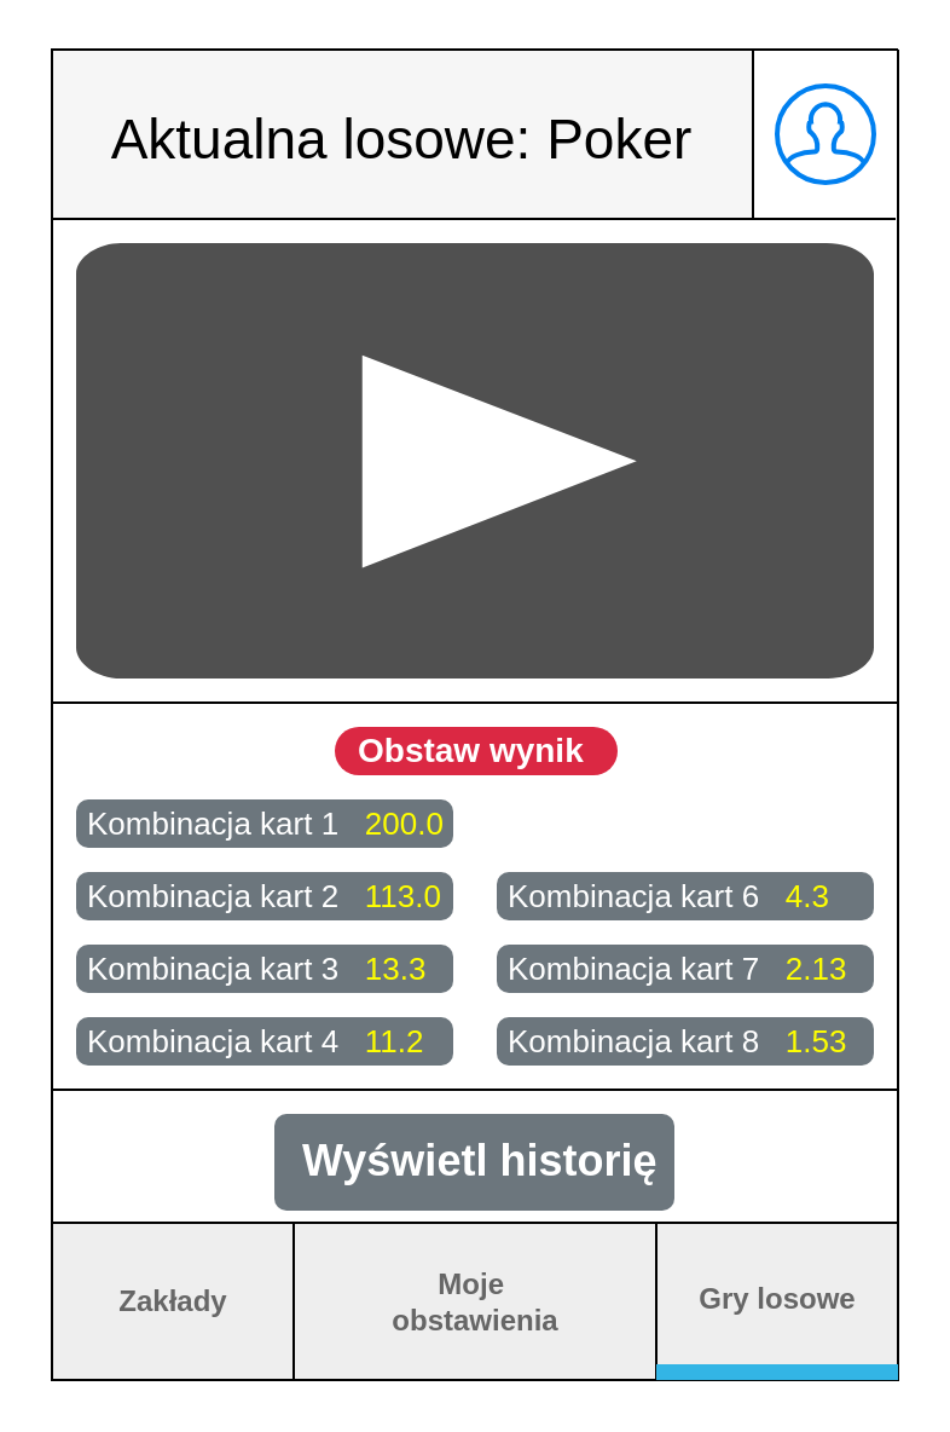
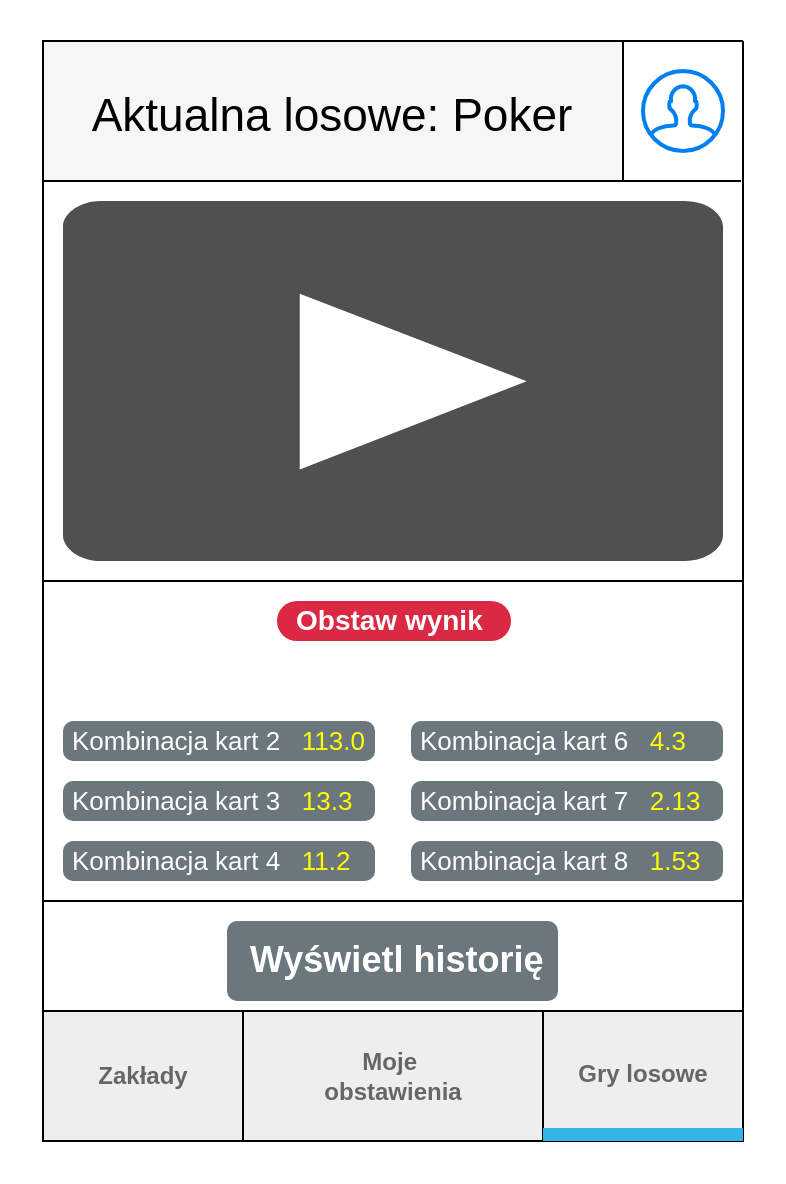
  <mxCell id="0" />
  <mxCell id="1" parent="0" />
  <mxCell id="2" value="" style="endArrow=none;html=1;rounded=0;" parent="1" edge="1"><mxGeometry width="50" height="50" relative="1" as="geometry"><mxPoint y="90" as="sourcePoint" x="21" /><mxPoint x="370" y="90" as="targetPoint" /></mxGeometry></mxCell>
  <mxCell id="3" value="" style="endArrow=none;html=1;rounded=0;exitX=-0.001;exitY=0.002;exitDx=0;exitDy=0;exitPerimeter=0;entryX=0;entryY=1;entryDx=0;entryDy=0;" parent="1" edge="1"><mxGeometry width="50" height="50" relative="1" as="geometry"><mxPoint x="20.65" y="505.13" as="sourcePoint" /><mxPoint y="505" as="targetPoint" x="21" /></mxGeometry></mxCell>
  <mxCell id="4" value="" style="strokeWidth=1;html=1;shadow=0;dashed=0;shape=mxgraph.android.rrect;rSize=0;fillColor=#eeeeee;strokeColor=default;" parent="1" vertex="1"><mxGeometry y="505" width="350" height="65" as="geometry" x="21" /></mxCell>
  <mxCell id="5" value="" style="strokeWidth=1;html=1;shadow=0;dashed=0;shape=mxgraph.android.anchor;fontStyle=1;fontColor=#666666;" parent="4" vertex="1"><mxGeometry width="50" height="65" as="geometry" /></mxCell>
  <mxCell id="6" value="Zakłady" style="strokeWidth=1;html=1;shadow=0;dashed=0;shape=mxgraph.android.rrect;rSize=0;fontStyle=1;fillColor=none;strokeColor=default;fontColor=#666666;" parent="4" vertex="1"><mxGeometry width="100" height="65" as="geometry" /></mxCell>
  <mxCell id="7" value="Gry losowe" style="strokeWidth=1;html=1;shadow=0;dashed=0;shape=mxgraph.android.anchor;fontStyle=1;fontColor=#666666;strokeColor=default;" parent="4" vertex="1"><mxGeometry x="250" y="-0.001" width="100" height="65" as="geometry" /></mxCell>
  <mxCell id="8" value="&lt;div&gt;Moje&amp;nbsp;&lt;/div&gt;&lt;div&gt;obstawienia&lt;/div&gt;" style="strokeWidth=1;html=1;shadow=0;dashed=0;shape=mxgraph.android.anchor;fontStyle=1;fontColor=#666666;strokeColor=default;" parent="4" vertex="1"><mxGeometry x="124" width="102.5" height="65" as="geometry" /></mxCell>
  <mxCell id="9" value="" style="endArrow=none;html=1;rounded=0;" parent="4" edge="1"><mxGeometry width="50" height="50" relative="1" as="geometry"><mxPoint x="250" as="sourcePoint" /><mxPoint x="250" y="65" as="targetPoint" /></mxGeometry></mxCell>
  <mxCell id="10" value="" style="group" parent="1" vertex="1" connectable="0"><mxGeometry y="20" width="350" height="490" as="geometry" x="21" /></mxCell>
  <mxCell id="11" value="" style="endArrow=none;html=1;rounded=0;exitX=0;exitY=0;exitDx=0;exitDy=0;" parent="10" edge="1"><mxGeometry width="50" height="50" relative="1" as="geometry"><mxPoint y="490" as="sourcePoint" /><mxPoint as="targetPoint" /></mxGeometry></mxCell>
  <mxCell id="12" value="" style="endArrow=none;html=1;rounded=0;" parent="10" edge="1"><mxGeometry width="50" height="50" relative="1" as="geometry"><mxPoint x="350" y="490" as="sourcePoint" /><mxPoint x="350" as="targetPoint" /></mxGeometry></mxCell>
  <mxCell id="13" value="" style="endArrow=none;html=1;rounded=0;" parent="10" edge="1"><mxGeometry width="50" height="50" relative="1" as="geometry"><mxPoint as="sourcePoint" /><mxPoint x="350" as="targetPoint" /></mxGeometry></mxCell>
  <mxCell id="14" value="Aktualna losowe: Poker" style="shape=rect;fillColor=#F6F6F6;strokeColor=default;fontSize=23;" parent="10" vertex="1"><mxGeometry width="290" height="70" as="geometry" /></mxCell>
  <mxCell id="15" value="" style="html=1;verticalLabelPosition=bottom;align=center;labelBackgroundColor=#ffffff;verticalAlign=top;strokeWidth=2;strokeColor=#0080F0;shadow=0;dashed=0;shape=mxgraph.ios7.icons.user;" parent="10" vertex="1"><mxGeometry x="300" y="15" width="40" height="40" as="geometry" /></mxCell>
  <mxCell id="16" value="" style="endArrow=none;html=1;rounded=0;" edge="1" parent="10"><mxGeometry width="50" height="50" relative="1" as="geometry"><mxPoint y="270" as="sourcePoint" /><mxPoint x="350" y="270" as="targetPoint" /></mxGeometry></mxCell>
  <mxCell id="17" value="" style="sketch=0;pointerEvents=1;shadow=0;dashed=0;html=1;strokeColor=none;fillColor=#505050;labelPosition=center;verticalLabelPosition=bottom;verticalAlign=top;outlineConnect=0;align=center;shape=mxgraph.office.concepts.video_play;" vertex="1" parent="10"><mxGeometry x="10" y="80" width="330" height="180" as="geometry" /></mxCell>
  <mxCell id="18" value="Obstaw wynik" style="rounded=1;whiteSpace=wrap;html=1;arcSize=50;strokeColor=none;strokeWidth=1;fillColor=#DB2843;fontColor=#FFFFFF;whiteSpace=wrap;align=left;verticalAlign=middle;spacingLeft=0;fontStyle=1;fontSize=14;spacing=10;" vertex="1" parent="10"><mxGeometry x="117" y="280" width="117" height="20" as="geometry" /></mxCell>
  <mxCell id="19" value="" style="group" vertex="1" connectable="0" parent="10"><mxGeometry x="10" y="310" width="330" height="110" as="geometry" /></mxCell>
- <mxCell id="20" value="Kombinacja kart 1&amp;nbsp; &amp;nbsp;&lt;font style=&quot;color: rgb(255, 255, 0);&quot;&gt;200.0&lt;/font&gt;" style="html=1;shadow=0;dashed=0;shape=mxgraph.bootstrap.rrect;rSize=5;strokeColor=none;strokeWidth=1;fillColor=#6C767D;fontColor=#FFFFFF;whiteSpace=wrap;align=left;verticalAlign=middle;spacingLeft=0;fontStyle=0;fontSize=13;spacing=5;" vertex="1" parent="19"><mxGeometry width="156" height="20" as="geometry" /></mxCell>
  <mxCell id="21" value="Kombinacja kart 2&amp;nbsp; &amp;nbsp;&lt;font style=&quot;color: rgb(255, 255, 0);&quot;&gt;113.0&lt;/font&gt;" style="html=1;shadow=0;dashed=0;shape=mxgraph.bootstrap.rrect;rSize=5;strokeColor=none;strokeWidth=1;fillColor=#6C767D;fontColor=#FFFFFF;whiteSpace=wrap;align=left;verticalAlign=middle;spacingLeft=0;fontStyle=0;fontSize=13;spacing=5;" vertex="1" parent="19"><mxGeometry y="30" width="156" height="20" as="geometry" /></mxCell>
  <mxCell id="22" value="Kombinacja kart 3&amp;nbsp; &amp;nbsp;&lt;font style=&quot;color: rgb(255, 255, 0);&quot;&gt;13.3&lt;/font&gt;" style="html=1;shadow=0;dashed=0;shape=mxgraph.bootstrap.rrect;rSize=5;strokeColor=none;strokeWidth=1;fillColor=#6C767D;fontColor=#FFFFFF;whiteSpace=wrap;align=left;verticalAlign=middle;spacingLeft=0;fontStyle=0;fontSize=13;spacing=5;" vertex="1" parent="19"><mxGeometry y="60" width="156" height="20" as="geometry" /></mxCell>
  <mxCell id="23" value="Kombinacja kart 4&amp;nbsp; &amp;nbsp;&lt;font style=&quot;color: rgb(255, 255, 0);&quot;&gt;11.2&lt;/font&gt;" style="html=1;shadow=0;dashed=0;shape=mxgraph.bootstrap.rrect;rSize=5;strokeColor=none;strokeWidth=1;fillColor=#6C767D;fontColor=#FFFFFF;whiteSpace=wrap;align=left;verticalAlign=middle;spacingLeft=0;fontStyle=0;fontSize=13;spacing=5;" vertex="1" parent="19"><mxGeometry y="90" width="156" height="20" as="geometry" /></mxCell>
  <mxCell id="24" value="Kombinacja kart 6&amp;nbsp; &amp;nbsp;&lt;font style=&quot;color: rgb(255, 255, 0);&quot;&gt;4.3&lt;/font&gt;" style="html=1;shadow=0;dashed=0;shape=mxgraph.bootstrap.rrect;rSize=5;strokeColor=none;strokeWidth=1;fillColor=#6C767D;fontColor=#FFFFFF;whiteSpace=wrap;align=left;verticalAlign=middle;spacingLeft=0;fontStyle=0;fontSize=13;spacing=5;" vertex="1" parent="19"><mxGeometry x="174" y="30" width="156" height="20" as="geometry" /></mxCell>
  <mxCell id="25" value="Kombinacja kart 7&amp;nbsp; &amp;nbsp;&lt;font style=&quot;color: rgb(255, 255, 0);&quot;&gt;2.13&lt;/font&gt;" style="html=1;shadow=0;dashed=0;shape=mxgraph.bootstrap.rrect;rSize=5;strokeColor=none;strokeWidth=1;fillColor=#6C767D;fontColor=#FFFFFF;whiteSpace=wrap;align=left;verticalAlign=middle;spacingLeft=0;fontStyle=0;fontSize=13;spacing=5;" vertex="1" parent="19"><mxGeometry x="174" y="60" width="156" height="20" as="geometry" /></mxCell>
  <mxCell id="26" value="Kombinacja kart 8&amp;nbsp; &amp;nbsp;&lt;font style=&quot;color: rgb(255, 255, 0);&quot;&gt;1.53&lt;/font&gt;" style="html=1;shadow=0;dashed=0;shape=mxgraph.bootstrap.rrect;rSize=5;strokeColor=none;strokeWidth=1;fillColor=#6C767D;fontColor=#FFFFFF;whiteSpace=wrap;align=left;verticalAlign=middle;spacingLeft=0;fontStyle=0;fontSize=13;spacing=5;" vertex="1" parent="19"><mxGeometry x="174" y="90" width="156" height="20" as="geometry" /></mxCell>
  <mxCell id="27" value="Wyświetl historię" style="html=1;shadow=0;dashed=0;shape=mxgraph.bootstrap.rrect;rSize=5;strokeColor=none;strokeWidth=1;fillColor=#6C767D;fontColor=#FFFFFF;whiteSpace=wrap;align=left;verticalAlign=middle;spacingLeft=10;fontStyle=1;fontSize=18;" vertex="1" parent="10"><mxGeometry x="92" y="440" width="165.5" height="40" as="geometry" /></mxCell>
  <mxCell id="28" value="" style="strokeWidth=1;html=1;shadow=0;dashed=0;shape=mxgraph.android.rrect;rSize=0;fillColor=#33b5e5;strokeColor=none;" parent="1" vertex="1"><mxGeometry x="271" y="563.5" width="100" height="6.5" as="geometry" /></mxCell>
  <mxCell id="29" value="" style="endArrow=none;html=1;rounded=0;" edge="1" parent="1"><mxGeometry width="50" height="50" relative="1" as="geometry"><mxPoint y="450" as="sourcePoint" x="21" /><mxPoint x="371" y="450" as="targetPoint" /></mxGeometry></mxCell>
